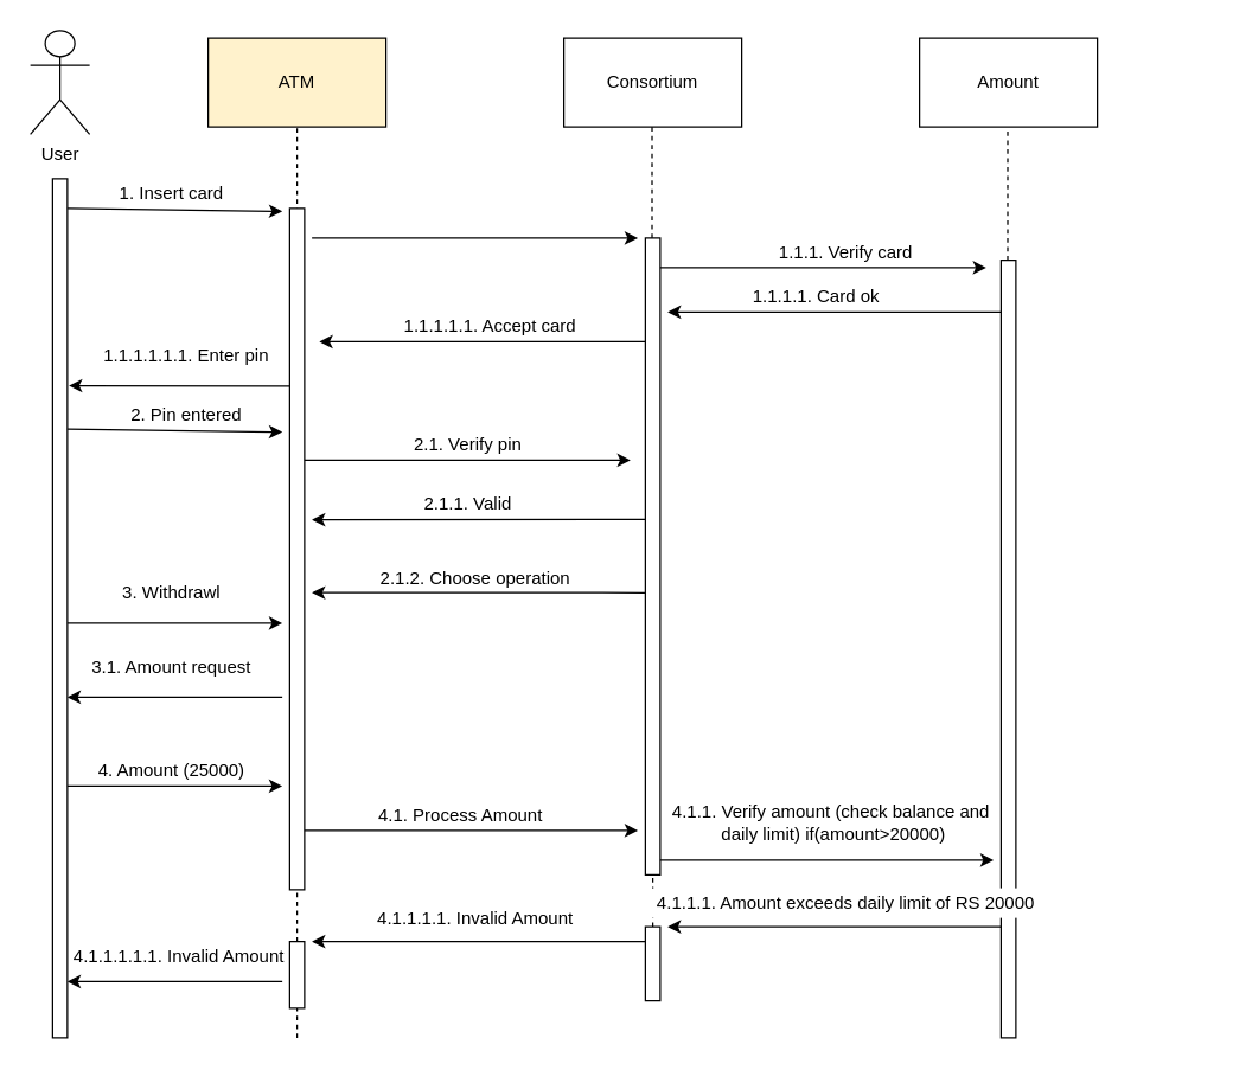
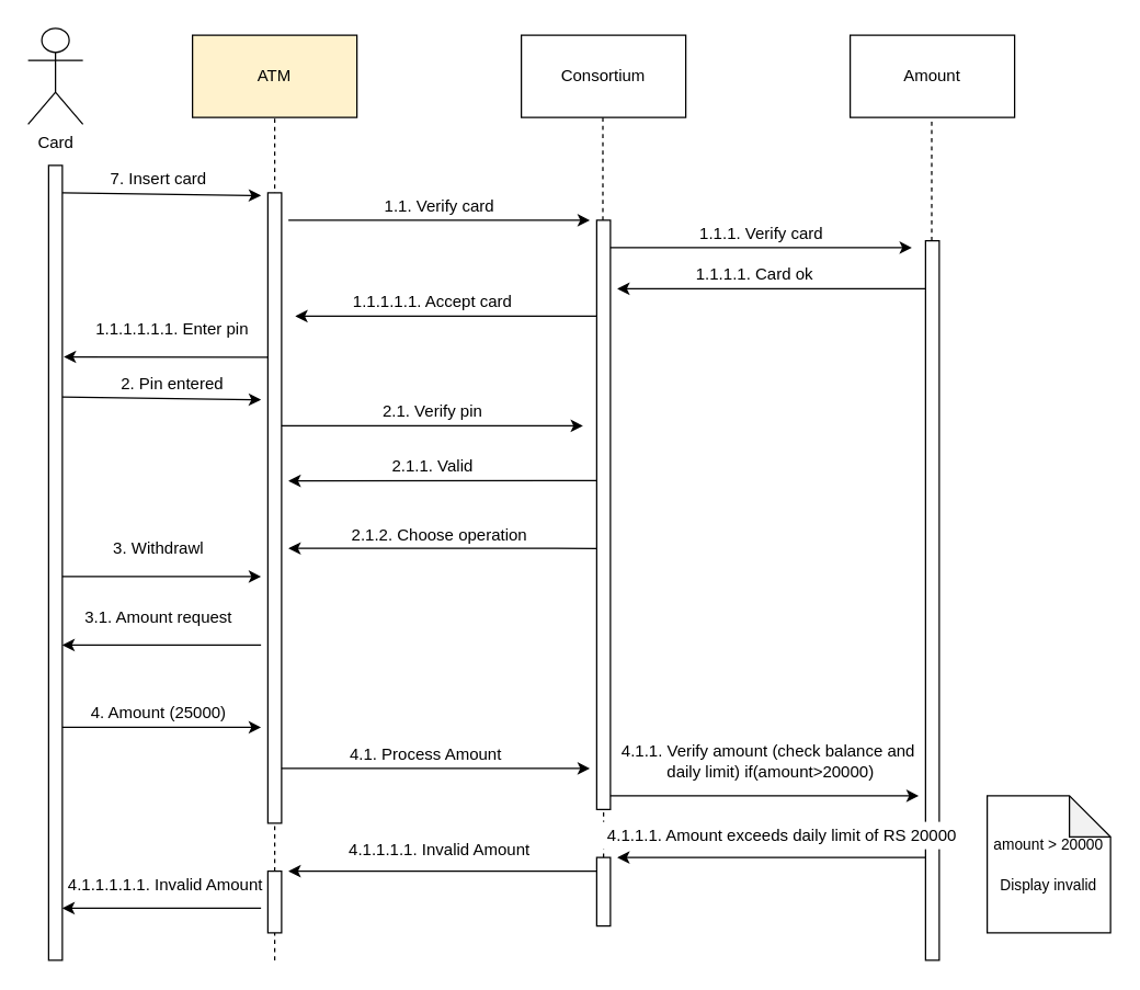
  <mxCell id="0" />
  <mxCell id="1" parent="0" />
  <mxCell id="2" value="" style="points=[];perimeter=orthogonalPerimeter;rounded=0;shadow=0;strokeWidth=1;" vertex="1" parent="1"><mxGeometry x="675" y="175" width="10" height="525" as="geometry" /></mxCell>
- <mxCell id="3" value="User" style="shape=umlActor;verticalLabelPosition=bottom;verticalAlign=top;html=1;outlineConnect=0;" vertex="1" parent="1"><mxGeometry x="20" y="20" width="40" height="70" as="geometry" /></mxCell>
+ <mxCell id="3" value="Card" style="shape=umlActor;verticalLabelPosition=bottom;verticalAlign=top;html=1;outlineConnect=0;" vertex="1" parent="1"><mxGeometry x="20" y="20" width="40" height="70" as="geometry" /></mxCell>
  <mxCell id="4" value="ATM" style="rounded=0;whiteSpace=wrap;html=1;fillColor=#fff2cc;" vertex="1" parent="1"><mxGeometry x="140" y="25" width="120" height="60" as="geometry" /></mxCell>
  <mxCell id="5" value="Consortium" style="rounded=0;whiteSpace=wrap;html=1;" vertex="1" parent="1"><mxGeometry x="380" y="25" width="120" height="60" as="geometry" /></mxCell>
  <mxCell id="6" value="Amount" style="rounded=0;whiteSpace=wrap;html=1;" vertex="1" parent="1"><mxGeometry x="620" y="25" width="120" height="60" as="geometry" /></mxCell>
  <mxCell id="7" value="" style="points=[];perimeter=orthogonalPerimeter;rounded=0;shadow=0;strokeWidth=1;" vertex="1" parent="1"><mxGeometry x="35" y="120" width="10" height="580" as="geometry" /></mxCell>
  <mxCell id="8" value="" style="endArrow=none;dashed=1;html=1;entryX=0.5;entryY=1;entryDx=0;entryDy=0;" edge="1" parent="1" source="39" target="4"><mxGeometry width="50" height="50" relative="1" as="geometry"><mxPoint x="200" y="700" as="sourcePoint" /><mxPoint x="450" y="340" as="targetPoint" /></mxGeometry></mxCell>
  <mxCell id="9" value="" style="endArrow=none;dashed=1;html=1;entryX=0.5;entryY=1;entryDx=0;entryDy=0;" edge="1" parent="1" source="18"><mxGeometry width="50" height="50" relative="1" as="geometry"><mxPoint x="439.5" y="700" as="sourcePoint" /><mxPoint x="439.5" y="85" as="targetPoint" /></mxGeometry></mxCell>
  <mxCell id="10" value="" style="endArrow=none;dashed=1;html=1;entryX=0.5;entryY=1;entryDx=0;entryDy=0;" edge="1" parent="1" source="2"><mxGeometry width="50" height="50" relative="1" as="geometry"><mxPoint x="679.5" y="700" as="sourcePoint" /><mxPoint x="679.5" y="85" as="targetPoint" /></mxGeometry></mxCell>
  <mxCell id="11" value="" style="points=[];perimeter=orthogonalPerimeter;rounded=0;shadow=0;strokeWidth=1;" vertex="1" parent="1"><mxGeometry x="195" y="140" width="10" height="460" as="geometry" /></mxCell>
  <mxCell id="12" value="" style="endArrow=classic;html=1;" edge="1" parent="1"><mxGeometry width="50" height="50" relative="1" as="geometry"><mxPoint x="45" y="140" as="sourcePoint" /><mxPoint x="190" y="142" as="targetPoint" /></mxGeometry></mxCell>
- <mxCell id="13" value="1. Insert card" style="text;html=1;align=center;verticalAlign=middle;resizable=0;points=[];autosize=1;" vertex="1" parent="1"><mxGeometry x="70" y="120" width="90" height="20" as="geometry" /></mxCell>
+ <mxCell id="13" value="7. Insert card" style="text;html=1;align=center;verticalAlign=middle;resizable=0;points=[];autosize=1;" vertex="1" parent="1"><mxGeometry x="70" y="120" width="90" height="20" as="geometry" /></mxCell>
  <mxCell id="14" value="" style="endArrow=classic;html=1;entryX=1.1;entryY=0.172;entryDx=0;entryDy=0;entryPerimeter=0;" edge="1" parent="1"><mxGeometry width="50" height="50" relative="1" as="geometry"><mxPoint x="195" y="260" as="sourcePoint" /><mxPoint x="46" y="259.76" as="targetPoint" /></mxGeometry></mxCell>
  <mxCell id="15" value="1.1.1.1.1.1. Enter pin" style="text;html=1;align=center;verticalAlign=middle;resizable=0;points=[];autosize=1;" vertex="1" parent="1"><mxGeometry x="60" y="230" width="130" height="20" as="geometry" /></mxCell>
  <mxCell id="16" value="" style="endArrow=classic;html=1;" edge="1" parent="1"><mxGeometry width="50" height="50" relative="1" as="geometry"><mxPoint x="45" y="289" as="sourcePoint" /><mxPoint x="190" y="291" as="targetPoint" /></mxGeometry></mxCell>
  <mxCell id="17" value="2. Pin entered" style="text;html=1;align=center;verticalAlign=middle;resizable=0;points=[];autosize=1;" vertex="1" parent="1"><mxGeometry x="80" y="270" width="90" height="20" as="geometry" /></mxCell>
  <mxCell id="18" value="" style="points=[];perimeter=orthogonalPerimeter;rounded=0;shadow=0;strokeWidth=1;" vertex="1" parent="1"><mxGeometry x="435" y="160" width="10" height="430" as="geometry" /></mxCell>
  <mxCell id="19" value="" style="endArrow=none;dashed=1;html=1;entryX=0.5;entryY=1;entryDx=0;entryDy=0;" edge="1" parent="1" source="42" target="18"><mxGeometry width="50" height="50" relative="1" as="geometry"><mxPoint x="439.5" y="700" as="sourcePoint" /><mxPoint x="439.5" y="85" as="targetPoint" /></mxGeometry></mxCell>
  <mxCell id="20" value="" style="endArrow=none;dashed=1;html=1;entryX=0.5;entryY=1;entryDx=0;entryDy=0;" edge="1" parent="1" target="2"><mxGeometry width="50" height="50" relative="1" as="geometry"><mxPoint x="679.5" y="700" as="sourcePoint" /><mxPoint x="679.5" y="85" as="targetPoint" /></mxGeometry></mxCell>
  <mxCell id="21" value="" style="endArrow=classic;html=1;" edge="1" parent="1"><mxGeometry width="50" height="50" relative="1" as="geometry"><mxPoint x="210" y="160" as="sourcePoint" /><mxPoint x="430" y="160" as="targetPoint" /></mxGeometry></mxCell>
+ <mxCell id="22" value="1.1. Verify card" style="text;html=1;align=center;verticalAlign=middle;resizable=0;points=[];autosize=1;" vertex="1" parent="1"><mxGeometry x="270" y="140" width="100" height="20" as="geometry" /></mxCell>
  <mxCell id="23" value="" style="endArrow=classic;html=1;" edge="1" parent="1"><mxGeometry width="50" height="50" relative="1" as="geometry"><mxPoint x="435" y="230" as="sourcePoint" /><mxPoint x="215" y="230" as="targetPoint" /></mxGeometry></mxCell>
- <mxCell id="24" value="1.1.1.1.1. Accept card" style="text;html=1;align=center;verticalAlign=middle;resizable=0;points=[];autosize=1;" vertex="1" parent="1"><mxGeometry x="265" y="210" width="130" height="20" as="geometry" /></mxCell>
+ <mxCell id="24" value="1.1.1.1.1. Accept card" style="text;html=1;align=center;verticalAlign=middle;resizable=0;points=[];autosize=1;" vertex="1" parent="1"><mxGeometry x="250" y="210" width="130" height="20" as="geometry" /></mxCell>
  <mxCell id="25" value="" style="endArrow=classic;html=1;" edge="1" parent="1"><mxGeometry width="50" height="50" relative="1" as="geometry"><mxPoint x="205" y="310" as="sourcePoint" /><mxPoint x="425" y="310" as="targetPoint" /></mxGeometry></mxCell>
  <mxCell id="26" value="" style="endArrow=classic;html=1;entryX=1.5;entryY=0.457;entryDx=0;entryDy=0;entryPerimeter=0;" edge="1" parent="1" target="11"><mxGeometry width="50" height="50" relative="1" as="geometry"><mxPoint x="435" y="350" as="sourcePoint" /><mxPoint x="215" y="350" as="targetPoint" /></mxGeometry></mxCell>
  <mxCell id="27" value="2.1. Verify pin" style="text;html=1;align=center;verticalAlign=middle;resizable=0;points=[];autosize=1;" vertex="1" parent="1"><mxGeometry x="270" y="290" width="90" height="20" as="geometry" /></mxCell>
  <mxCell id="28" value="2.1.1. Valid" style="text;html=1;align=center;verticalAlign=middle;resizable=0;points=[];autosize=1;" vertex="1" parent="1"><mxGeometry x="280" y="330" width="70" height="20" as="geometry" /></mxCell>
  <mxCell id="29" value="" style="endArrow=classic;html=1;entryX=1.5;entryY=0.564;entryDx=0;entryDy=0;entryPerimeter=0;" edge="1" parent="1" target="11"><mxGeometry width="50" height="50" relative="1" as="geometry"><mxPoint x="435" y="399.5" as="sourcePoint" /><mxPoint x="215" y="399.5" as="targetPoint" /></mxGeometry></mxCell>
  <mxCell id="30" value="2.1.2. Choose operation" style="text;html=1;align=center;verticalAlign=middle;resizable=0;points=[];autosize=1;" vertex="1" parent="1"><mxGeometry x="250" y="380" width="140" height="20" as="geometry" /></mxCell>
  <mxCell id="31" value="" style="endArrow=classic;html=1;" edge="1" parent="1"><mxGeometry width="50" height="50" relative="1" as="geometry"><mxPoint x="45" y="420" as="sourcePoint" /><mxPoint x="190" y="420" as="targetPoint" /></mxGeometry></mxCell>
  <mxCell id="32" value="" style="endArrow=classic;html=1;" edge="1" parent="1"><mxGeometry width="50" height="50" relative="1" as="geometry"><mxPoint x="190" y="470" as="sourcePoint" /><mxPoint x="45" y="470" as="targetPoint" /></mxGeometry></mxCell>
  <mxCell id="33" value="3. Withdrawl" style="text;html=1;align=center;verticalAlign=middle;resizable=0;points=[];autosize=1;" vertex="1" parent="1"><mxGeometry x="75" y="390" width="80" height="20" as="geometry" /></mxCell>
  <mxCell id="34" value="3.1. Amount request" style="text;html=1;align=center;verticalAlign=middle;resizable=0;points=[];autosize=1;" vertex="1" parent="1"><mxGeometry x="55" y="440" width="120" height="20" as="geometry" /></mxCell>
  <mxCell id="35" value="" style="endArrow=classic;html=1;" edge="1" parent="1"><mxGeometry width="50" height="50" relative="1" as="geometry"><mxPoint x="45" y="530" as="sourcePoint" /><mxPoint x="190" y="530" as="targetPoint" /></mxGeometry></mxCell>
  <mxCell id="36" value="4. Amount (25000)" style="text;html=1;align=center;verticalAlign=middle;resizable=0;points=[];autosize=1;" vertex="1" parent="1"><mxGeometry x="60" y="510" width="110" height="20" as="geometry" /></mxCell>
  <mxCell id="37" value="" style="endArrow=classic;html=1;" edge="1" parent="1"><mxGeometry width="50" height="50" relative="1" as="geometry"><mxPoint x="205" y="560" as="sourcePoint" /><mxPoint x="430" y="560" as="targetPoint" /></mxGeometry></mxCell>
  <mxCell id="38" value="4.1. Process Amount" style="text;html=1;align=center;verticalAlign=middle;resizable=0;points=[];autosize=1;" vertex="1" parent="1"><mxGeometry x="245" y="540" width="130" height="20" as="geometry" /></mxCell>
  <mxCell id="39" value="" style="points=[];perimeter=orthogonalPerimeter;rounded=0;shadow=0;strokeWidth=1;" vertex="1" parent="1"><mxGeometry x="195" y="635" width="10" height="45" as="geometry" /></mxCell>
  <mxCell id="40" value="" style="endArrow=none;dashed=1;html=1;entryX=0.5;entryY=1;entryDx=0;entryDy=0;" edge="1" parent="1" target="39"><mxGeometry width="50" height="50" relative="1" as="geometry"><mxPoint x="200" y="700" as="sourcePoint" /><mxPoint x="200" y="85" as="targetPoint" /></mxGeometry></mxCell>
  <mxCell id="41" value="" style="endArrow=classic;html=1;entryX=1.5;entryY=0;entryDx=0;entryDy=0;entryPerimeter=0;" edge="1" parent="1" target="39"><mxGeometry width="50" height="50" relative="1" as="geometry"><mxPoint x="435" y="635" as="sourcePoint" /><mxPoint x="215" y="635" as="targetPoint" /></mxGeometry></mxCell>
  <mxCell id="42" value="" style="points=[];perimeter=orthogonalPerimeter;rounded=0;shadow=0;strokeWidth=1;" vertex="1" parent="1"><mxGeometry x="435" y="625" width="10" height="50" as="geometry" /></mxCell>
  <mxCell id="43" value="" style="endArrow=none;dashed=1;html=1;entryX=0.5;entryY=1;entryDx=0;entryDy=0;" edge="1" parent="1" target="42"><mxGeometry width="50" height="50" relative="1" as="geometry"><mxPoint x="440" y="675" as="sourcePoint" /><mxPoint x="440" y="590" as="targetPoint" /></mxGeometry></mxCell>
  <mxCell id="44" value="4.1.1.1.1. Invalid Amount" style="text;html=1;align=center;verticalAlign=middle;resizable=0;points=[];autosize=1;" vertex="1" parent="1"><mxGeometry x="245" y="610" width="150" height="20" as="geometry" /></mxCell>
  <mxCell id="45" value="" style="endArrow=classic;html=1;entryX=1.5;entryY=0;entryDx=0;entryDy=0;entryPerimeter=0;" edge="1" parent="1"><mxGeometry width="50" height="50" relative="1" as="geometry"><mxPoint x="190" y="662" as="sourcePoint" /><mxPoint x="45" y="662" as="targetPoint" /></mxGeometry></mxCell>
  <mxCell id="46" value="4.1.1.1.1.1. Invalid Amount" style="text;html=1;align=center;verticalAlign=middle;resizable=0;points=[];autosize=1;" vertex="1" parent="1"><mxGeometry x="40" y="635" width="160" height="20" as="geometry" /></mxCell>
  <mxCell id="47" value="" style="endArrow=classic;html=1;entryX=1.5;entryY=0;entryDx=0;entryDy=0;entryPerimeter=0;" edge="1" parent="1"><mxGeometry width="50" height="50" relative="1" as="geometry"><mxPoint x="675" y="625" as="sourcePoint" /><mxPoint x="450" y="625" as="targetPoint" /></mxGeometry></mxCell>
  <mxCell id="48" value="4.1.1.1. Amount exceeds daily limit of RS 20000" style="text;html=1;align=center;verticalAlign=middle;resizable=0;points=[];autosize=1;fillColor=#ffffff;" vertex="1" parent="1"><mxGeometry x="435" y="599" width="270" height="20" as="geometry" /></mxCell>
  <mxCell id="49" value="" style="endArrow=classic;html=1;" edge="1" parent="1"><mxGeometry width="50" height="50" relative="1" as="geometry"><mxPoint x="445" y="180" as="sourcePoint" /><mxPoint x="665" y="180" as="targetPoint" /></mxGeometry></mxCell>
- <mxCell id="50" value="1.1.1. Verify card" style="text;html=1;align=center;verticalAlign=middle;resizable=0;points=[];autosize=1;" vertex="1" parent="1"><mxGeometry x="515" y="160" width="110" height="20" as="geometry" /></mxCell>
+ <mxCell id="50" value="1.1.1. Verify card" style="text;html=1;align=center;verticalAlign=middle;resizable=0;points=[];autosize=1;" vertex="1" parent="1"><mxGeometry x="500" y="160" width="110" height="20" as="geometry" /></mxCell>
  <mxCell id="51" value="" style="endArrow=classic;html=1;" edge="1" parent="1"><mxGeometry width="50" height="50" relative="1" as="geometry"><mxPoint x="675" y="210" as="sourcePoint" /><mxPoint x="450" y="210" as="targetPoint" /></mxGeometry></mxCell>
  <mxCell id="52" value="1.1.1.1. Card ok" style="text;html=1;align=center;verticalAlign=middle;resizable=0;points=[];autosize=1;" vertex="1" parent="1"><mxGeometry x="500" y="190" width="100" height="20" as="geometry" /></mxCell>
  <mxCell id="53" value="" style="endArrow=classic;html=1;" edge="1" parent="1"><mxGeometry width="50" height="50" relative="1" as="geometry"><mxPoint x="445" y="580" as="sourcePoint" /><mxPoint x="670" y="580" as="targetPoint" /></mxGeometry></mxCell>
  <mxCell id="54" value="4.1.1. Verify amount (check balance and&lt;br&gt;&amp;nbsp;daily limit) if(amount&amp;gt;20000)" style="text;html=1;align=center;verticalAlign=middle;resizable=0;points=[];autosize=1;" vertex="1" parent="1"><mxGeometry x="445" y="540" width="230" height="30" as="geometry" /></mxCell>
+ <mxCell id="55" value="&lt;font style=&quot;font-size: 11px&quot;&gt;amount &amp;gt; 20000&lt;br&gt;&lt;br&gt;Display invalid&lt;/font&gt;" style="shape=note;whiteSpace=wrap;html=1;backgroundOutline=1;darkOpacity=0.05;fillColor=#ffffff;" vertex="1" parent="1"><mxGeometry x="720" y="580" width="90" height="100" as="geometry" /></mxCell>
